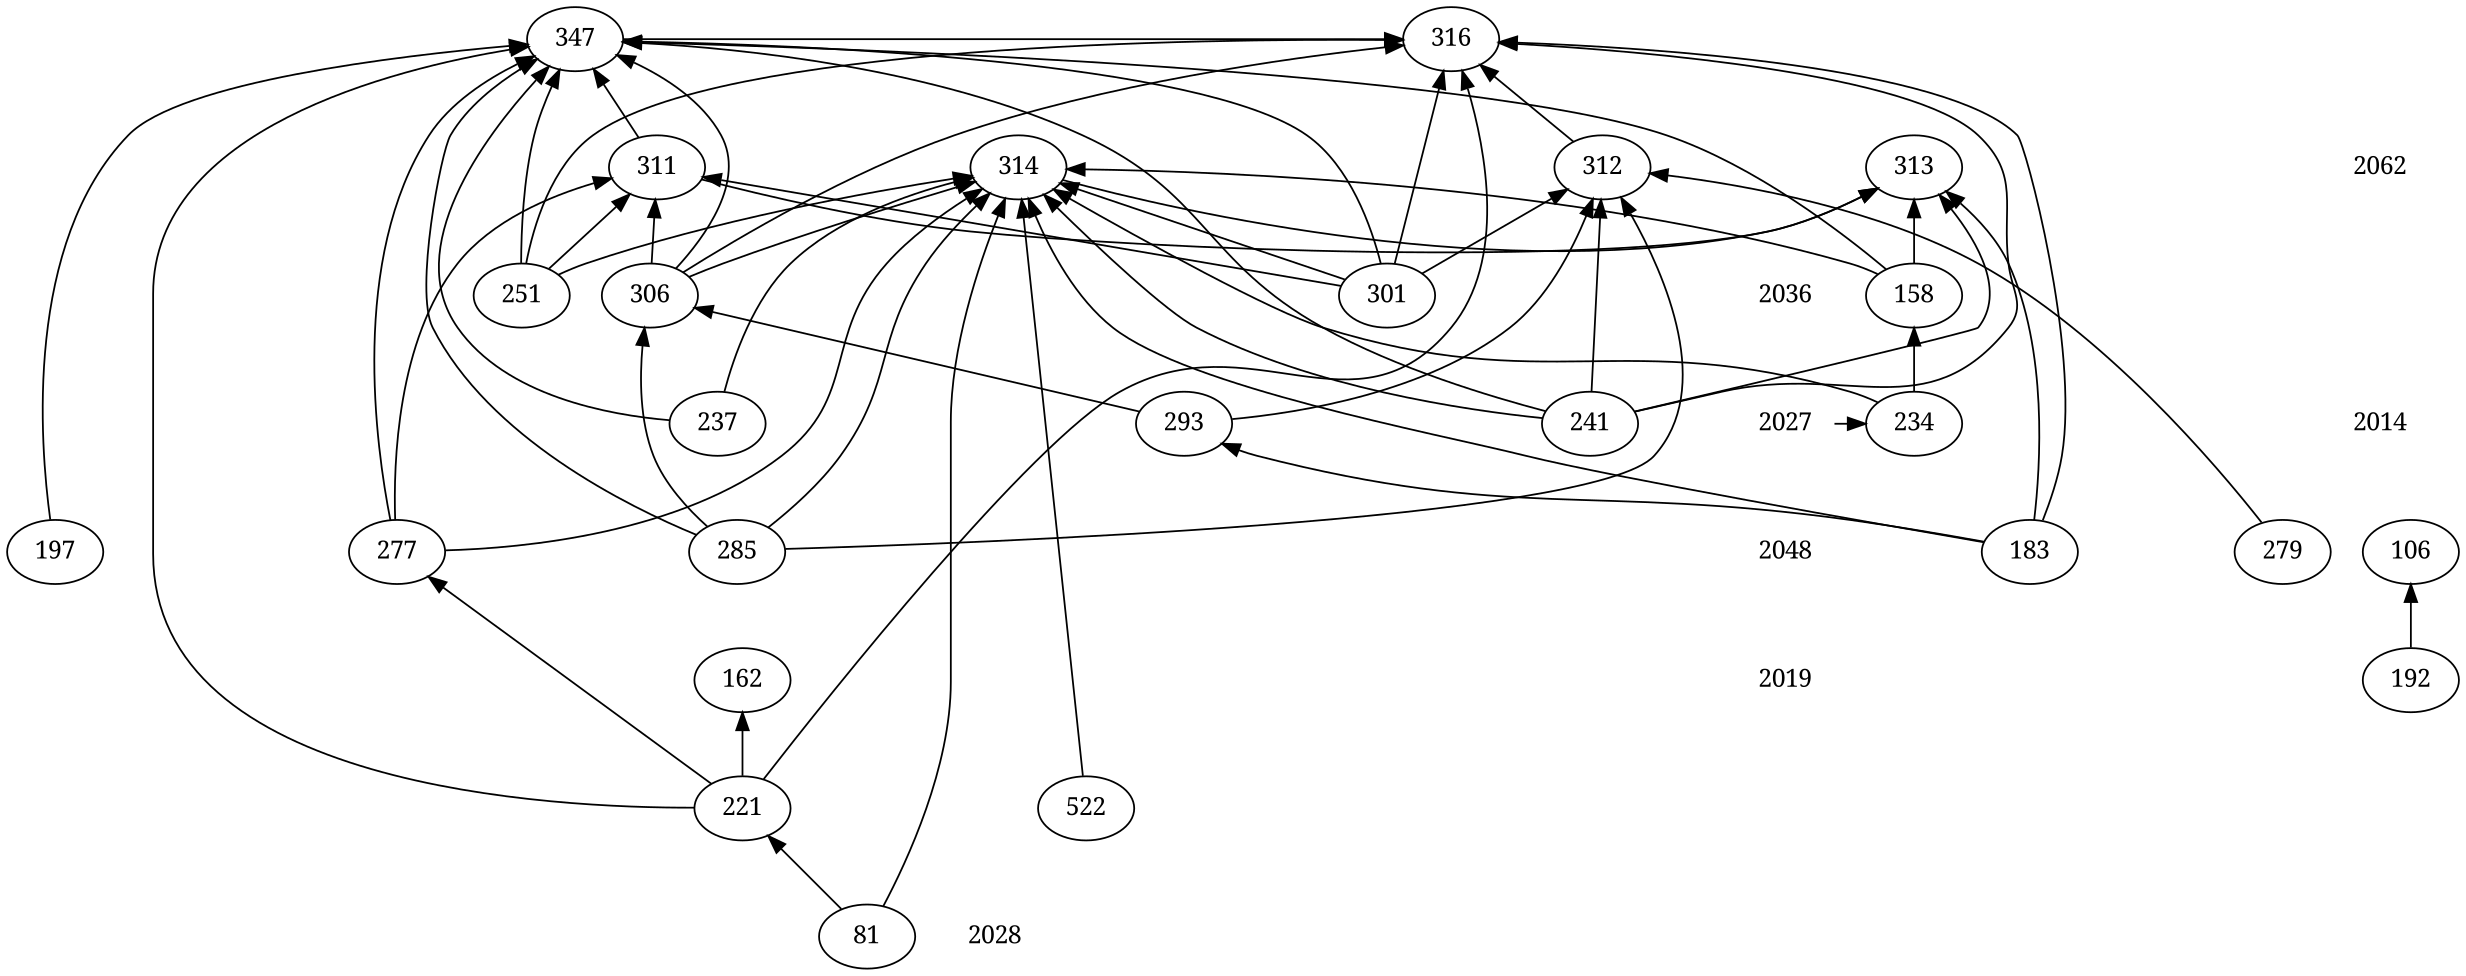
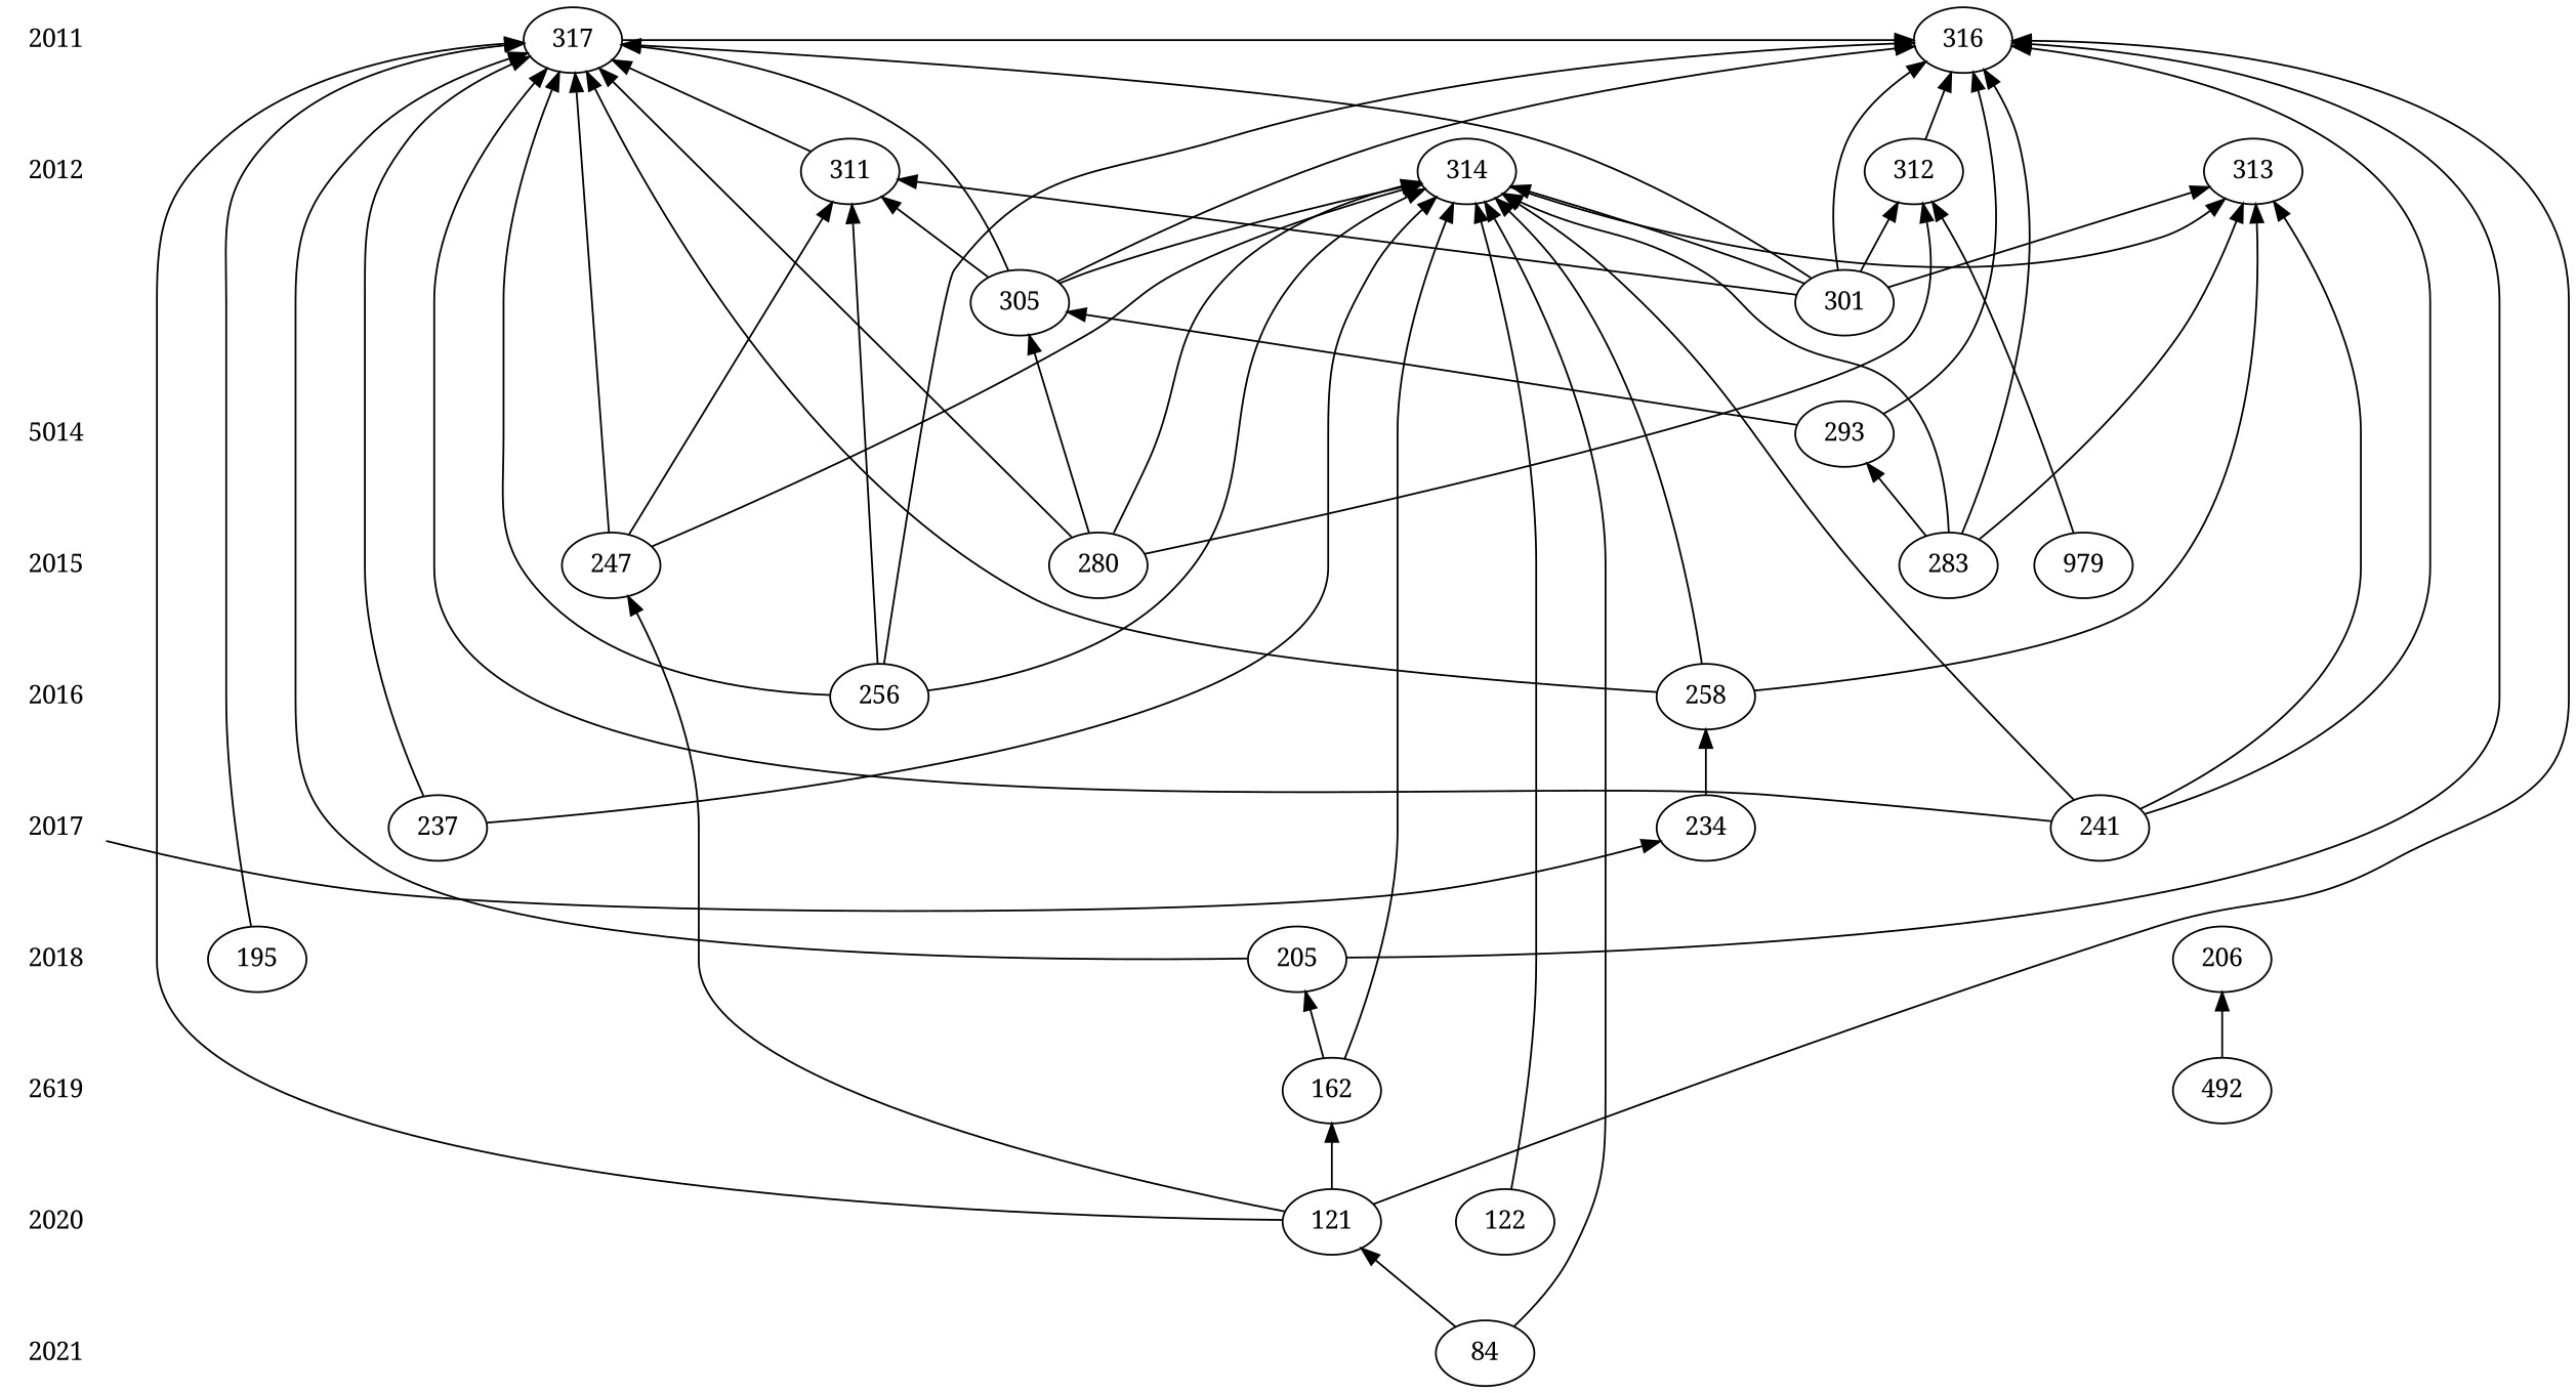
  digraph {
    fontname="Noto Serif"
    rankdir=BT
    node [fontname="Noto Serif"]
    edge [fontname="Noto Serif"]
+   2011 [shape=plaintext]
    316
-   317 [label=347]
-   2012 [shape=plaintext label=2062]
+   317
+   2012 [shape=plaintext]
    311
    312
    313
    314
    301
-   305 [label=306]
-   2014 [shape=plaintext]
+   305
+   2014 [shape=plaintext label=5014]
    293
-   277
-   279
-   283 [label=183]
-   285
-   2016 [shape=plaintext label=2036]
-   256 [label=251]
-   258 [label=158]
-   2017 [shape=plaintext label=2027]
+   2015 [shape=plaintext]
+   277 [label=247]
+   279 [label=979]
+   283
+   285 [label=280]
+   2016 [shape=plaintext]
+   256
+   258
+   2017 [shape=plaintext]
    234
    237
    241
-   2018 [shape=plaintext label=2048]
-   197
-   206 [label=106]
-   2019 [shape=plaintext]
+   2018 [shape=plaintext]
+   197 [label=195]
+   205
+   206
+   2019 [shape=plaintext label=2619]
    162
-   192
-   121 [label=221]
-   122 [label=522]
-   2021 [shape=plaintext label=2028]
-   81
+   192 [label=492]
+   2020 [shape=plaintext]
+   121
+   122
+   2021 [shape=plaintext]
+   81 [label=84]
    subgraph sub_1 {
      rank=same
+     2011
      316
      317
    }
    subgraph sub_2 {
      rank=same
      2012
      311
      312
      313
      314
    }
    subgraph sub_3 {
      rank=same
      301
      305
    }
    subgraph sub_4 {
      rank=same
      2014
      293
    }
    subgraph sub_5 {
      rank=same
+     2015
      277
      279
      283
      285
    }
    subgraph sub_6 {
      rank=same
      2016
      256
      258
    }
    subgraph sub_7 {
      rank=same
      2017
      234
      237
      241
    }
    subgraph sub_8 {
      rank=same
      2018
      197
+     205
      206
    }
    subgraph sub_9 {
      rank=same
      2019
      162
      192
    }
    subgraph sub_10 {
      rank=same
+     2020
      121
      122
    }
    subgraph sub_11 {
      rank=same
      2021
      81
    }
    317 -> 316
+   2012 -> 2011 [style=invis]
    311 -> 317
    312 -> 316
    314 -> 313
    301 -> 316
    301 -> 317
    301 -> 311
    301 -> 312
-   311 -> 313
+   301 -> 313
    301 -> 314
    305 -> 316
    305 -> 317
    305 -> 311
    305 -> 314
-   293 -> 312
+   293 -> 316
    293 -> 305
+   2015 -> 2014 [style=invis]
    277 -> 317
    277 -> 311
    277 -> 314
    279 -> 312
    283 -> 316
    283 -> 313
    283 -> 314
    283 -> 293
    285 -> 317
    285 -> 312
    285 -> 314
    285 -> 305
+   2016 -> 2015 [style=invis]
    256 -> 316
    256 -> 317
    256 -> 311
    256 -> 314
    258 -> 317
    258 -> 313
    258 -> 314
    2017 -> 2016 [style=invis]
    2017 -> 234
-   234 -> 314
+   162 -> 314
    234 -> 258
    237 -> 317
    237 -> 314
    241 -> 316
    241 -> 317
-   241 -> 312
    241 -> 313
    241 -> 314
    2018 -> 2017 [style=invis]
    197 -> 317
+   205 -> 316
+   205 -> 317
    2019 -> 2018 [style=invis]
+   162 -> 205
    192 -> 206
+   2020 -> 2019 [style=invis]
    121 -> 316
    121 -> 317
    121 -> 277
    121 -> 162
    122 -> 314
+   2021 -> 2020 [style=invis]
    81 -> 314
    81 -> 121
  }
